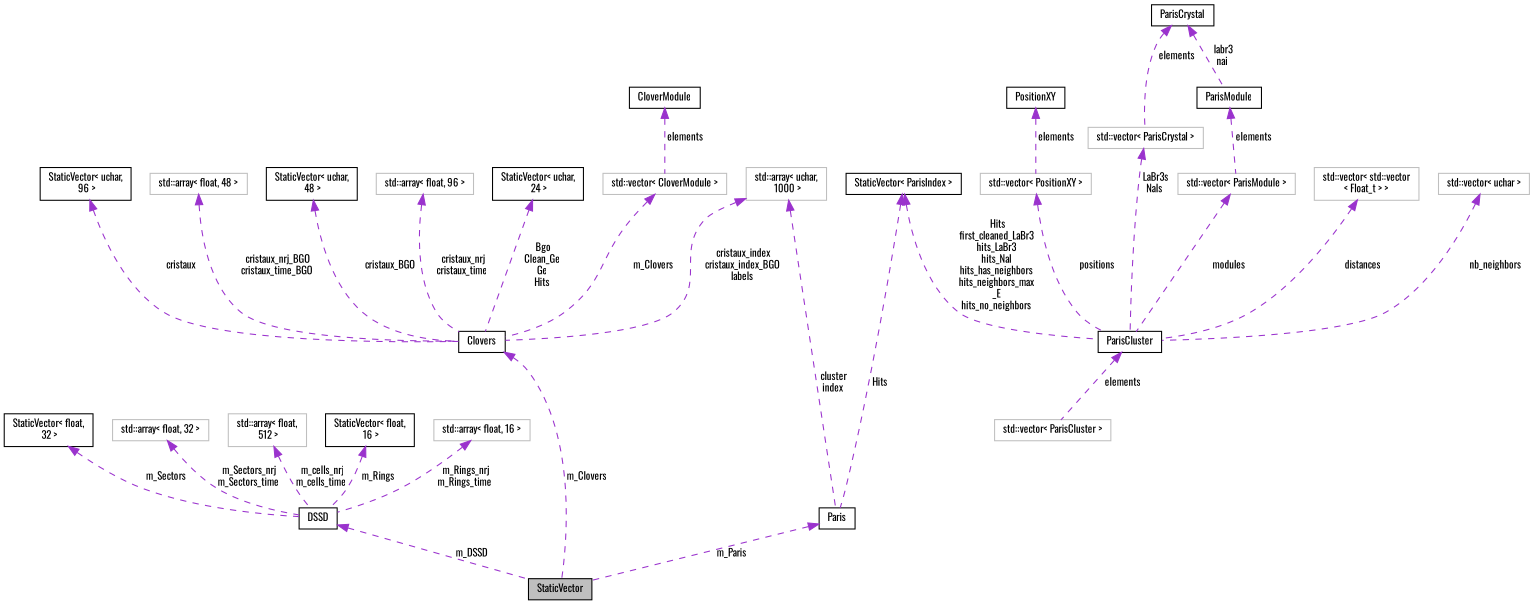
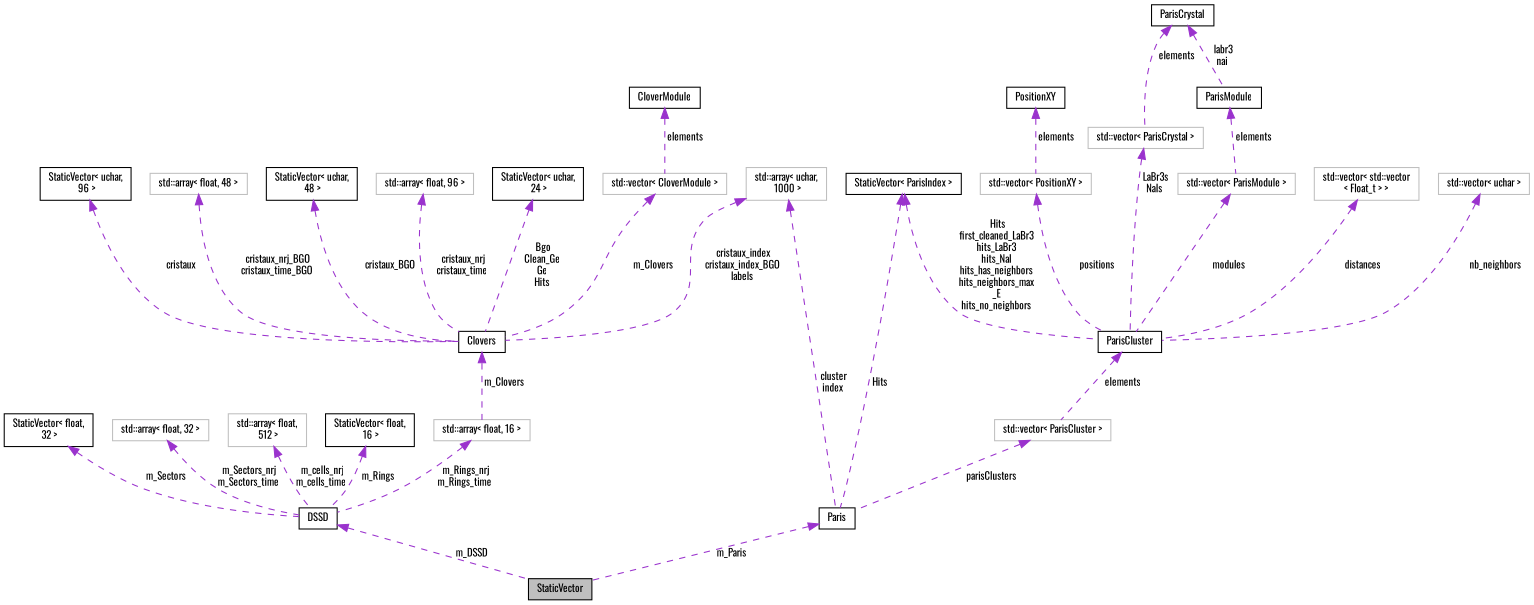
  digraph {
    fontname=Oswald
    rankdir=TB
    node [color=black fillcolor=white fontname=Oswald fontsize=10 shape=record style=filled]
    edge [color=darkorchid3 dir=back fontname=Oswald fontsize=10 labelfontname=Helvetica labelfontsize=10 style=dashed]
    n1 [fillcolor=grey75 fontcolor=black height=0.2 label=StaticVector width=0.4]
    n2 [height=0.2 label=DSSD width=0.4]
    n3 [height=0.2 label="StaticVector\< float,\l 32 \>" width=0.4]
    n4 [color=grey75 height=0.2 label="std::array\< float, 32 \>" width=0.4]
    n5 [color=grey75 height=0.2 label="std::array\< float,\l 512 \>" width=0.4]
    n6 [height=0.2 label="StaticVector\< float,\l 16 \>" width=0.4]
    n7 [color=grey75 height=0.2 label="std::array\< float, 16 \>" width=0.4]
    n8 [height=0.2 label=Clovers width=0.4]
    n9 [height=0.2 label="StaticVector\< uchar,\l 96 \>" width=0.4]
    n10 [color=grey75 height=0.2 label="std::array\< uchar,\l 1000 \>" width=0.4]
    n11 [height=0.2 label=Paris width=0.4]
    n12 [color=grey75 height=0.2 label="std::array\< float, 48 \>" width=0.4]
    n13 [height=0.2 label="StaticVector\< uchar,\l 48 \>" width=0.4]
    n14 [color=grey75 height=0.2 label="std::array\< float, 96 \>" width=0.4]
    n15 [height=0.2 label="StaticVector\< uchar,\l 24 \>" width=0.4]
    n16 [color=grey75 height=0.2 label="std::vector\< CloverModule \>" width=0.4]
    n17 [height=0.2 label=CloverModule width=0.4]
    n18 [height=0.2 label="StaticVector\< ParisIndex \>" width=0.4]
    n19 [height=0.2 label=ParisCluster width=0.4]
    n20 [color=grey75 height=0.2 label="std::vector\< ParisCluster \>" width=0.4]
    n21 [color=grey75 height=0.2 label="std::vector\< std::vector\l\< Float_t \> \>" width=0.4]
    n22 [color=grey75 height=0.2 label="std::vector\< uchar \>" width=0.4]
    n23 [color=grey75 height=0.2 label="std::vector\< PositionXY \>" width=0.4]
    n24 [height=0.2 label=PositionXY width=0.4]
    n25 [color=grey75 height=0.2 label="std::vector\< ParisCrystal \>" width=0.4]
    n26 [height=0.2 label=ParisCrystal width=0.4]
    n27 [height=0.2 label=ParisModule width=0.4]
    n28 [color=grey75 height=0.2 label="std::vector\< ParisModule \>" width=0.4]
    n2 -> n1 [label=" m_DSSD"]
    n3 -> n2 [label=" m_Sectors"]
    n4 -> n2 [label=" m_Sectors_nrj\nm_Sectors_time"]
    n5 -> n2 [label=" m_cells_nrj\nm_cells_time"]
    n6 -> n2 [label=" m_Rings"]
    n7 -> n2 [label=" m_Rings_nrj\nm_Rings_time"]
-   n8 -> n1 [label=" m_Clovers"]
+   n8 -> n7 [label=" m_Clovers"]
    n9 -> n8 [label=" cristaux"]
    n10 -> n8 [label=" cristaux_index\ncristaux_index_BGO\nlabels"]
    n10 -> n11 [label=" cluster\nindex"]
    n11 -> n1 [label=" m_Paris"]
    n12 -> n8 [label=" cristaux_nrj_BGO\ncristaux_time_BGO"]
    n13 -> n8 [label=" cristaux_BGO"]
    n14 -> n8 [label=" cristaux_nrj\ncristaux_time"]
    n15 -> n8 [label=" Bgo\nClean_Ge\nGe\nHits"]
    n16 -> n8 [label=" m_Clovers"]
    n17 -> n16 [label=" elements"]
    n18 -> n11 [label=" Hits"]
    n18 -> n19 [label=" Hits\nfirst_cleaned_LaBr3\nhits_LaBr3\nhits_NaI\nhits_has_neighbors\nhits_neighbors_max\l_E\nhits_no_neighbors"]
    n19 -> n20 [label=" elements"]
+   n20 -> n11 [label=" parisClusters"]
    n21 -> n19 [label=" distances"]
    n22 -> n19 [label=" nb_neighbors"]
    n23 -> n19 [label=" positions"]
    n24 -> n23 [label=" elements"]
    n25 -> n19 [label=" LaBr3s\nNaIs"]
    n26 -> n25 [label=" elements"]
    n26 -> n27 [label=" labr3\nnai"]
    n27 -> n28 [label=" elements"]
    n28 -> n19 [label=" modules"]
  }
